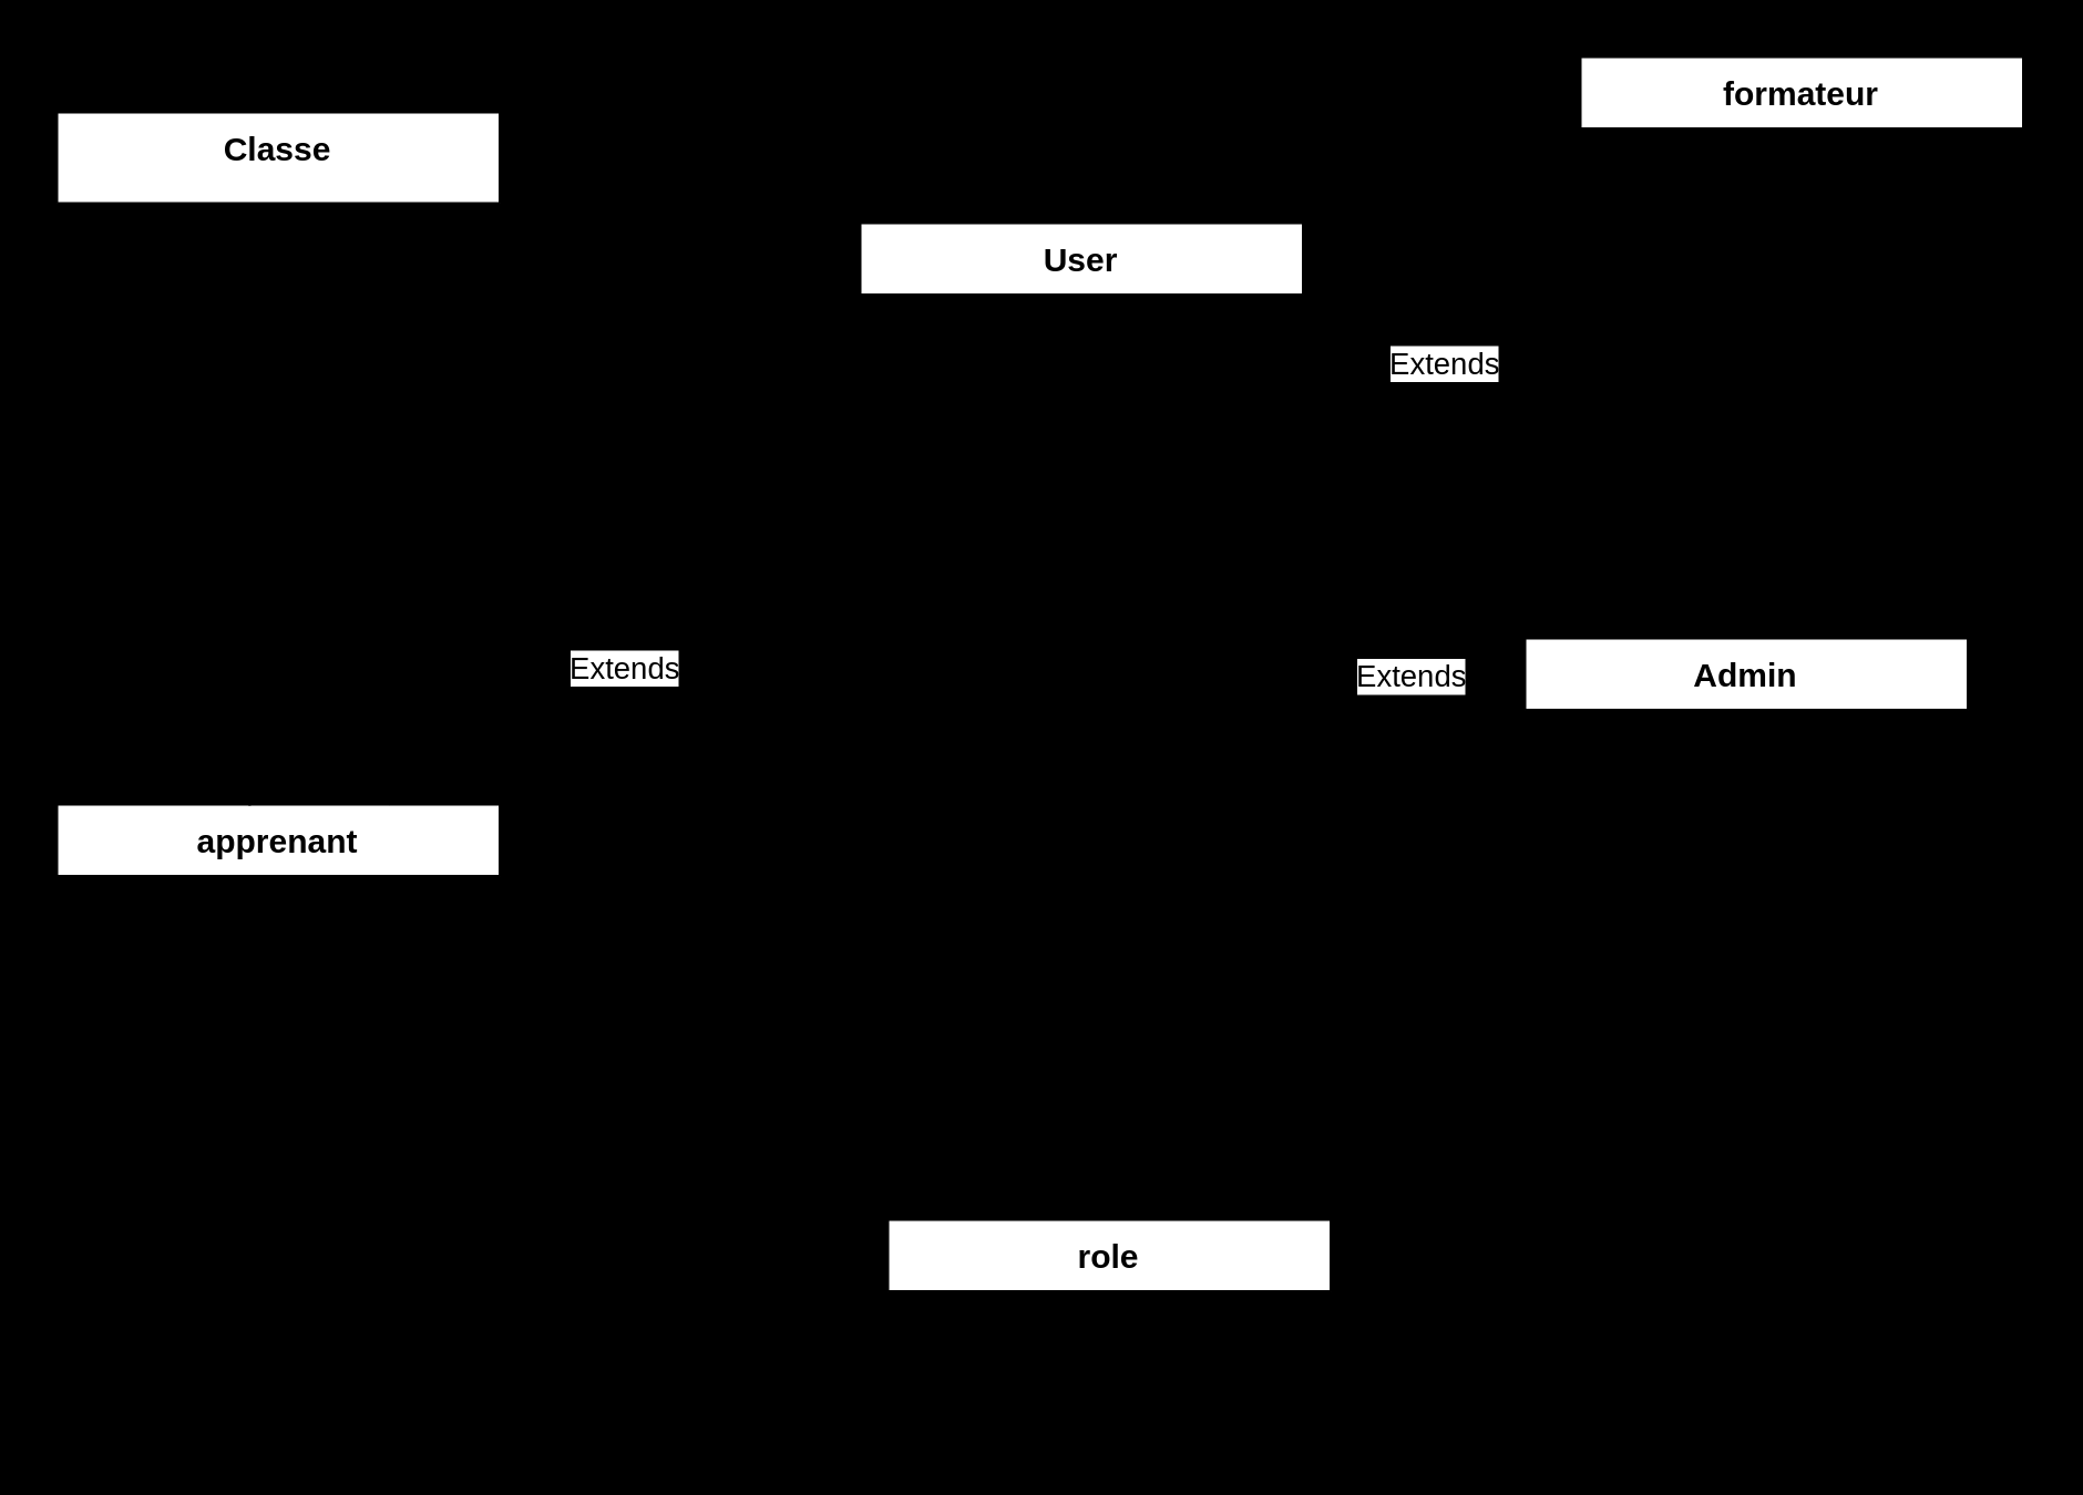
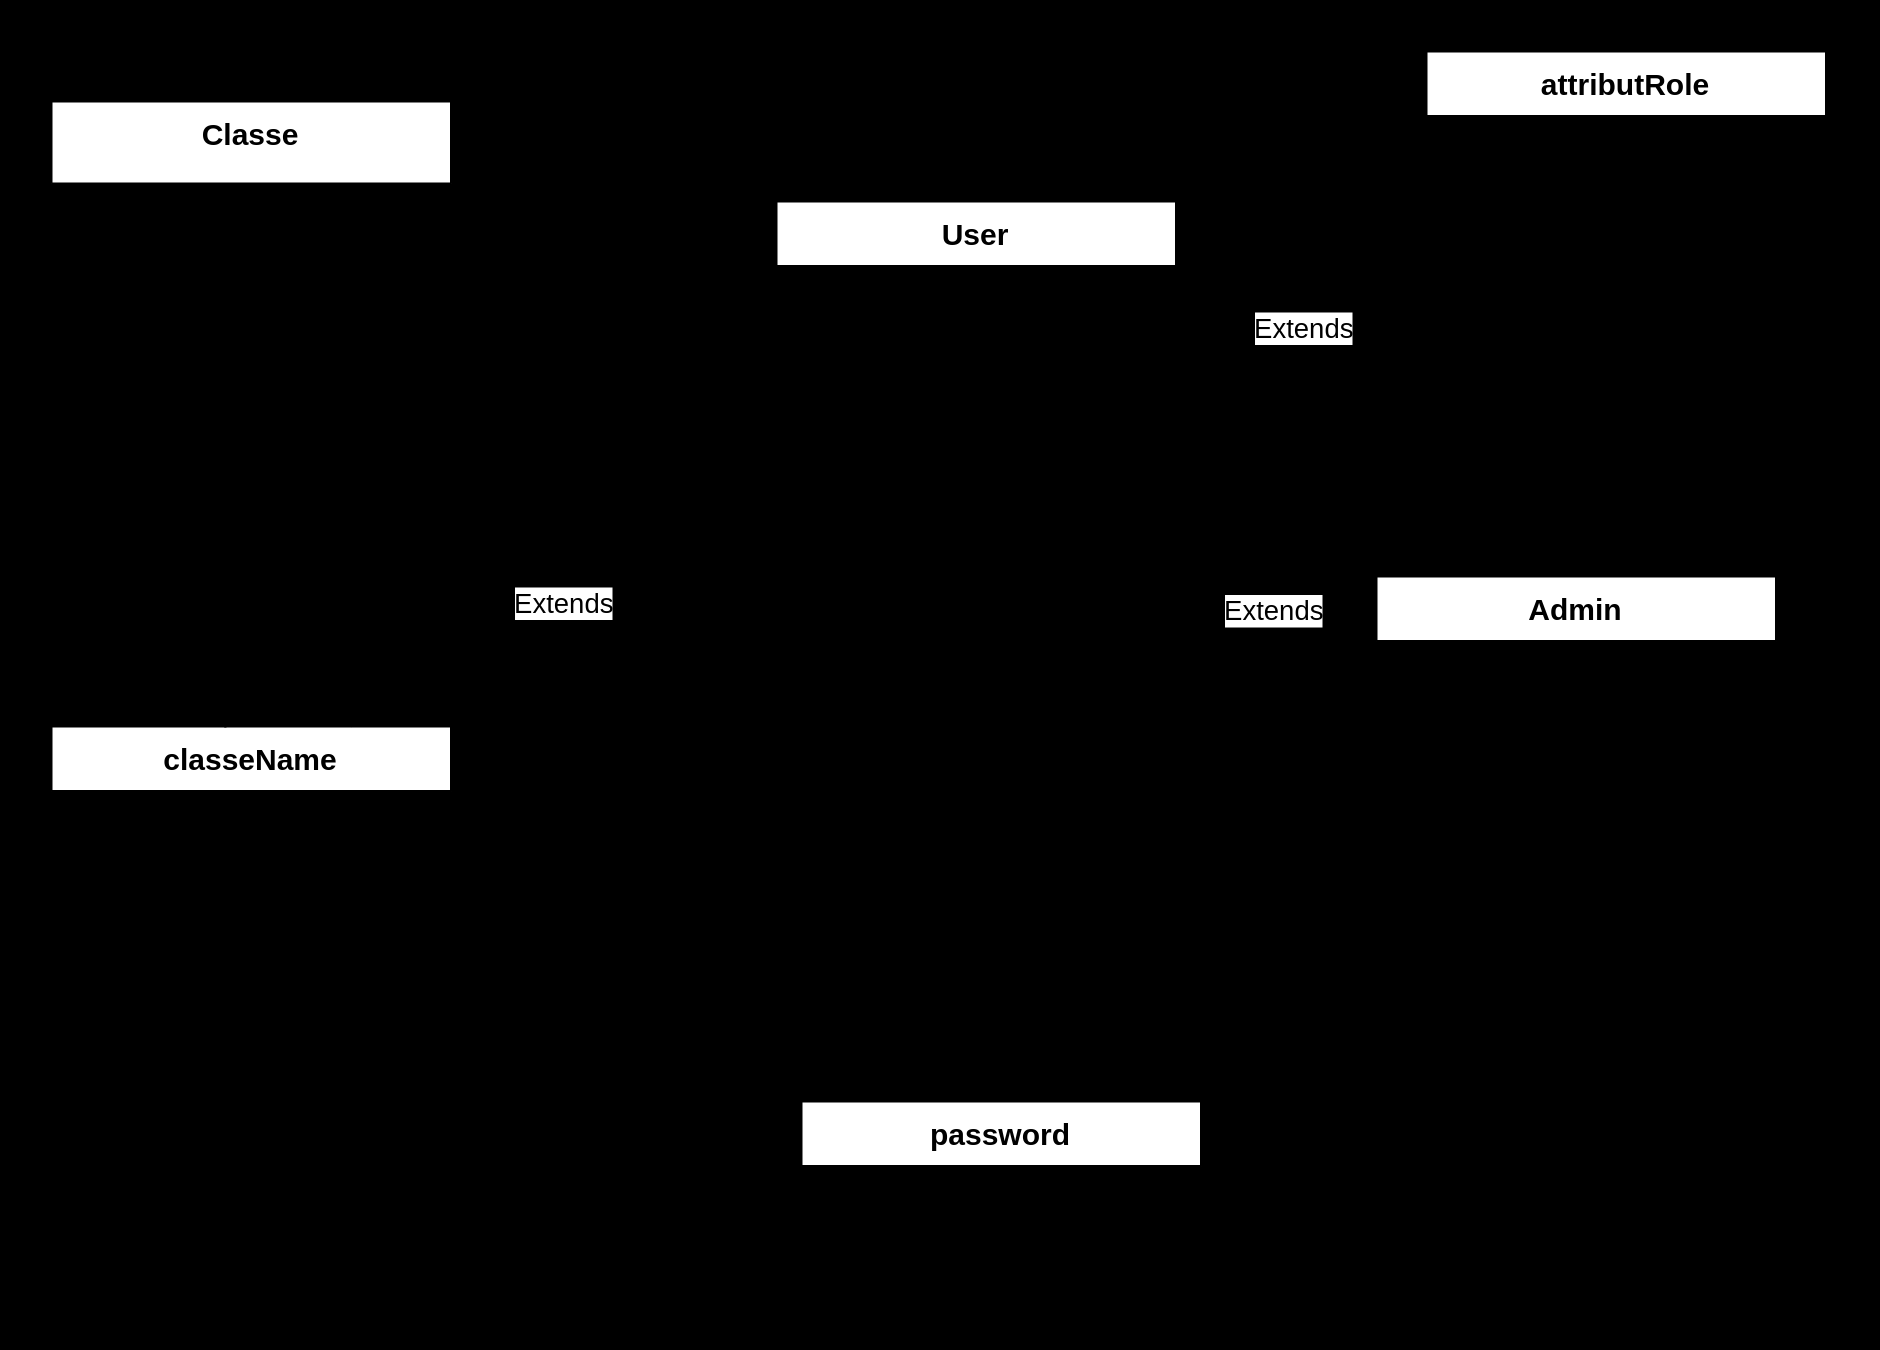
  <mxCell id="0" />
  <mxCell id="1" parent="0" />
  <mxCell id="2" value="User" style="swimlane;fontStyle=1;align=center;verticalAlign=top;childLayout=stackLayout;horizontal=1;startSize=26;horizontalStack=0;resizeParent=1;resizeParentMax=0;resizeLast=0;collapsible=1;marginBottom=0;" vertex="1" parent="1"><mxGeometry y="80" width="160" height="190" as="geometry" x="310" /></mxCell>
  <mxCell id="3" value="+id_user&#10;+nom&#10;+prenom&#10;+email&#10;+password&#10;+id_role&#10;+id_classe" style="text;strokeColor=none;fillColor=none;align=left;verticalAlign=top;spacingLeft=4;spacingRight=4;overflow=hidden;rotatable=0;points=[[0,0.5],[1,0.5]];portConstraint=eastwest;" vertex="1" parent="2"><mxGeometry y="26" width="160" height="114" as="geometry" /></mxCell>
  <mxCell id="4" value="" style="line;strokeWidth=1;fillColor=none;align=left;verticalAlign=middle;spacingTop=-1;spacingLeft=3;spacingRight=3;rotatable=0;labelPosition=right;points=[];portConstraint=eastwest;" vertex="1" parent="2"><mxGeometry y="140" width="160" height="8" as="geometry" /></mxCell>
  <mxCell id="5" value="+addClasse()&#10;+login()" style="text;strokeColor=none;fillColor=none;align=left;verticalAlign=top;spacingLeft=4;spacingRight=4;overflow=hidden;rotatable=0;points=[[0,0.5],[1,0.5]];portConstraint=eastwest;" vertex="1" parent="2"><mxGeometry y="148" width="160" height="42" as="geometry" /></mxCell>
- <mxCell id="6" value="formateur" style="swimlane;fontStyle=1;align=center;verticalAlign=top;childLayout=stackLayout;horizontal=1;startSize=26;horizontalStack=0;resizeParent=1;resizeParentMax=0;resizeLast=0;collapsible=1;marginBottom=0;" vertex="1" parent="1"><mxGeometry x="570" y="20" width="160" height="110" as="geometry" /></mxCell>
+ <mxCell id="6" value="attributRole" style="swimlane;fontStyle=1;align=center;verticalAlign=top;childLayout=stackLayout;horizontal=1;startSize=26;horizontalStack=0;resizeParent=1;resizeParentMax=0;resizeLast=0;collapsible=1;marginBottom=0;" vertex="1" parent="1"><mxGeometry x="570" y="20" width="160" height="110" as="geometry" /></mxCell>
  <mxCell id="7" value="" style="line;strokeWidth=1;fillColor=none;align=left;verticalAlign=middle;spacingTop=-1;spacingLeft=3;spacingRight=3;rotatable=0;labelPosition=right;points=[];portConstraint=eastwest;" vertex="1" parent="6"><mxGeometry y="26" width="160" height="8" as="geometry" /></mxCell>
  <mxCell id="8" value="+addClasse()&#10;+editerClasse()&#10;=deletClasse()&#10;+addApprenant()" style="text;strokeColor=none;fillColor=none;align=left;verticalAlign=top;spacingLeft=4;spacingRight=4;overflow=hidden;rotatable=0;points=[[0,0.5],[1,0.5]];portConstraint=eastwest;" vertex="1" parent="6"><mxGeometry y="34" width="160" height="76" as="geometry" /></mxCell>
  <mxCell id="9" value="Classe" style="swimlane;fontStyle=1;align=center;verticalAlign=top;childLayout=stackLayout;horizontal=1;startSize=33;horizontalStack=0;resizeParent=1;resizeParentMax=0;resizeLast=0;collapsible=1;marginBottom=0;" vertex="1" parent="1"><mxGeometry x="20" y="40" width="160" height="88" as="geometry" /></mxCell>
  <mxCell id="10" value="+id_updateUser&#10;+classeName" style="text;strokeColor=none;fillColor=none;align=left;verticalAlign=top;spacingLeft=4;spacingRight=4;overflow=hidden;rotatable=0;points=[[0,0.5],[1,0.5]];portConstraint=eastwest;" vertex="1" parent="9"><mxGeometry y="33" width="160" height="47" as="geometry" /></mxCell>
  <mxCell id="11" value="" style="line;strokeWidth=1;fillColor=none;align=left;verticalAlign=middle;spacingTop=-1;spacingLeft=3;spacingRight=3;rotatable=0;labelPosition=right;points=[];portConstraint=eastwest;" vertex="1" parent="9"><mxGeometry y="80" width="160" height="8" as="geometry" /></mxCell>
- <mxCell id="12" value="apprenant" style="swimlane;fontStyle=1;align=center;verticalAlign=top;childLayout=stackLayout;horizontal=1;startSize=26;horizontalStack=0;resizeParent=1;resizeParentMax=0;resizeLast=0;collapsible=1;marginBottom=0;" vertex="1" parent="1"><mxGeometry x="20" y="290" width="160" height="60" as="geometry" /></mxCell>
+ <mxCell id="12" value="classeName" style="swimlane;fontStyle=1;align=center;verticalAlign=top;childLayout=stackLayout;horizontal=1;startSize=26;horizontalStack=0;resizeParent=1;resizeParentMax=0;resizeLast=0;collapsible=1;marginBottom=0;" vertex="1" parent="1"><mxGeometry x="20" y="290" width="160" height="60" as="geometry" /></mxCell>
  <mxCell id="13" value="" style="line;strokeWidth=1;fillColor=none;align=left;verticalAlign=middle;spacingTop=-1;spacingLeft=3;spacingRight=3;rotatable=0;labelPosition=right;points=[];portConstraint=eastwest;" vertex="1" parent="12"><mxGeometry y="26" width="160" height="8" as="geometry" /></mxCell>
  <mxCell id="14" value="+attributRole()" style="text;strokeColor=none;fillColor=none;align=left;verticalAlign=top;spacingLeft=4;spacingRight=4;overflow=hidden;rotatable=0;points=[[0,0.5],[1,0.5]];portConstraint=eastwest;" vertex="1" parent="12"><mxGeometry y="34" width="160" height="26" as="geometry" /></mxCell>
  <mxCell id="15" value="Admin" style="swimlane;fontStyle=1;align=center;verticalAlign=top;childLayout=stackLayout;horizontal=1;startSize=26;horizontalStack=0;resizeParent=1;resizeParentMax=0;resizeLast=0;collapsible=1;marginBottom=0;" vertex="1" parent="1"><mxGeometry x="550" y="230" width="160" height="130" as="geometry" /></mxCell>
  <mxCell id="16" value="" style="line;strokeWidth=1;fillColor=none;align=left;verticalAlign=middle;spacingTop=-1;spacingLeft=3;spacingRight=3;rotatable=0;labelPosition=right;points=[];portConstraint=eastwest;" vertex="1" parent="15"><mxGeometry y="26" width="160" height="8" as="geometry" /></mxCell>
  <mxCell id="17" value="+attributRole()&#10;+consulterStatistique()&#10;+updateUser()&#10;+deleteUser()&#10;+bannerUser()" style="text;strokeColor=none;fillColor=none;align=left;verticalAlign=top;spacingLeft=4;spacingRight=4;overflow=hidden;rotatable=0;points=[[0,0.5],[1,0.5]];portConstraint=eastwest;" vertex="1" parent="15"><mxGeometry y="34" width="160" height="96" as="geometry" /></mxCell>
- <mxCell id="18" value="role" style="swimlane;fontStyle=1;align=center;verticalAlign=top;childLayout=stackLayout;horizontal=1;startSize=26;horizontalStack=0;resizeParent=1;resizeParentMax=0;resizeLast=0;collapsible=1;marginBottom=0;" vertex="1" parent="1"><mxGeometry x="320" y="440" width="160" height="78" as="geometry" /></mxCell>
+ <mxCell id="18" value="password" style="swimlane;fontStyle=1;align=center;verticalAlign=top;childLayout=stackLayout;horizontal=1;startSize=26;horizontalStack=0;resizeParent=1;resizeParentMax=0;resizeLast=0;collapsible=1;marginBottom=0;" vertex="1" parent="1"><mxGeometry x="320" y="440" width="160" height="78" as="geometry" /></mxCell>
  <mxCell id="19" value="+id_role&#10;+editerClasse" style="text;strokeColor=none;fillColor=none;align=left;verticalAlign=top;spacingLeft=4;spacingRight=4;overflow=hidden;rotatable=0;points=[[0,0.5],[1,0.5]];portConstraint=eastwest;" vertex="1" parent="18"><mxGeometry y="26" width="160" height="44" as="geometry" /></mxCell>
  <mxCell id="20" value="" style="line;strokeWidth=1;fillColor=none;align=left;verticalAlign=middle;spacingTop=-1;spacingLeft=3;spacingRight=3;rotatable=0;labelPosition=right;points=[];portConstraint=eastwest;" vertex="1" parent="18"><mxGeometry y="70" width="160" height="8" as="geometry" /></mxCell>
  <mxCell id="21" value="" style="line;strokeWidth=1;fillColor=none;align=left;verticalAlign=middle;spacingTop=-1;spacingLeft=3;spacingRight=3;rotatable=0;labelPosition=right;points=[];portConstraint=eastwest;" vertex="1" parent="1"><mxGeometry x="180" y="320" width="370" height="8" as="geometry" /></mxCell>
  <mxCell id="22" value="" style="endArrow=none;html=1;edgeStyle=orthogonalEdgeStyle;exitX=0.438;exitY=0;exitDx=0;exitDy=0;exitPerimeter=0;entryX=0.429;entryY=1;entryDx=0;entryDy=0;entryPerimeter=0;" edge="1" parent="1" source="12" target="11"><mxGeometry relative="1" as="geometry"><mxPoint x="30" y="200" as="sourcePoint" /><mxPoint x="90" y="140" as="targetPoint" /><Array as="points"><mxPoint x="88" y="290" /></Array></mxGeometry></mxCell>
  <mxCell id="23" value="Extends" style="endArrow=block;endSize=16;endFill=0;html=1;exitX=0.75;exitY=0;exitDx=0;exitDy=0;" edge="1" parent="1" source="12"><mxGeometry width="160" relative="1" as="geometry"><mxPoint x="130" y="208.5" as="sourcePoint" /><mxPoint y="192" as="targetPoint" x="310" /></mxGeometry></mxCell>
  <mxCell id="24" value="Extends" style="endArrow=block;endSize=16;endFill=0;html=1;exitX=0;exitY=0.5;exitDx=0;exitDy=0;" edge="1" parent="1" source="8"><mxGeometry width="160" relative="1" as="geometry"><mxPoint x="510" y="174" as="sourcePoint" /><mxPoint x="472" y="170" as="targetPoint" /></mxGeometry></mxCell>
  <mxCell id="25" value="Extends" style="endArrow=block;endSize=16;endFill=0;html=1;exitX=-0.023;exitY=0.144;exitDx=0;exitDy=0;exitPerimeter=0;entryX=1.012;entryY=0.922;entryDx=0;entryDy=0;entryPerimeter=0;" edge="1" parent="1" source="17" target="3"><mxGeometry width="160" relative="1" as="geometry"><mxPoint x="20" y="520" as="sourcePoint" /><mxPoint x="180" y="520" as="targetPoint" /></mxGeometry></mxCell>
  <mxCell id="26" value="" style="endArrow=none;html=1;edgeStyle=orthogonalEdgeStyle;exitX=1;exitY=0.5;exitDx=0;exitDy=0;entryX=-0.011;entryY=0.866;entryDx=0;entryDy=0;entryPerimeter=0;" edge="1" parent="1" source="19" target="17"><mxGeometry relative="1" as="geometry"><mxPoint x="490" y="481" as="sourcePoint" /><mxPoint x="620" y="380" as="targetPoint" /></mxGeometry></mxCell>
  <mxCell id="27" value="" style="endArrow=none;html=1;edgeStyle=orthogonalEdgeStyle;" edge="1" parent="1"><mxGeometry relative="1" as="geometry"><mxPoint x="639" y="230" as="sourcePoint" /><mxPoint x="639" y="130" as="targetPoint" /></mxGeometry></mxCell>
